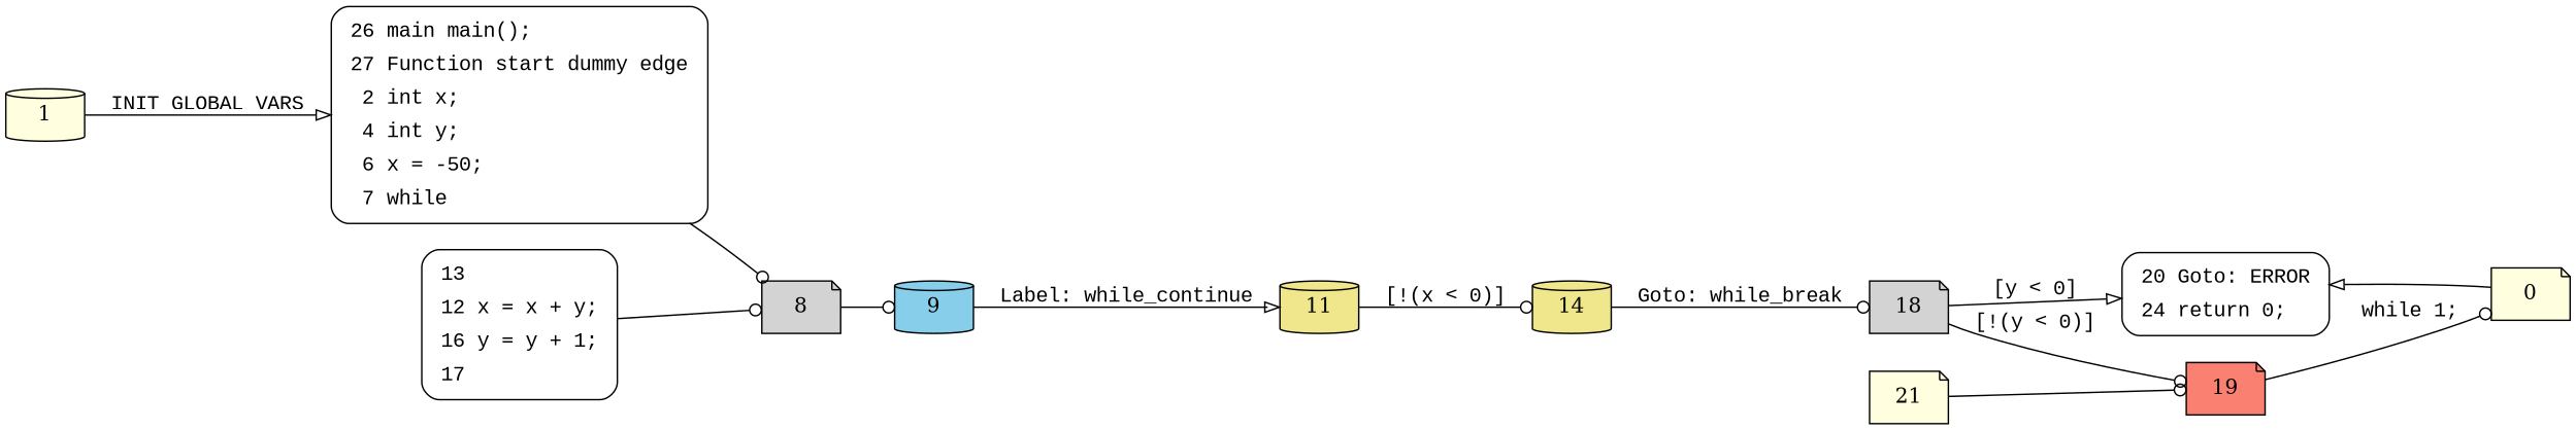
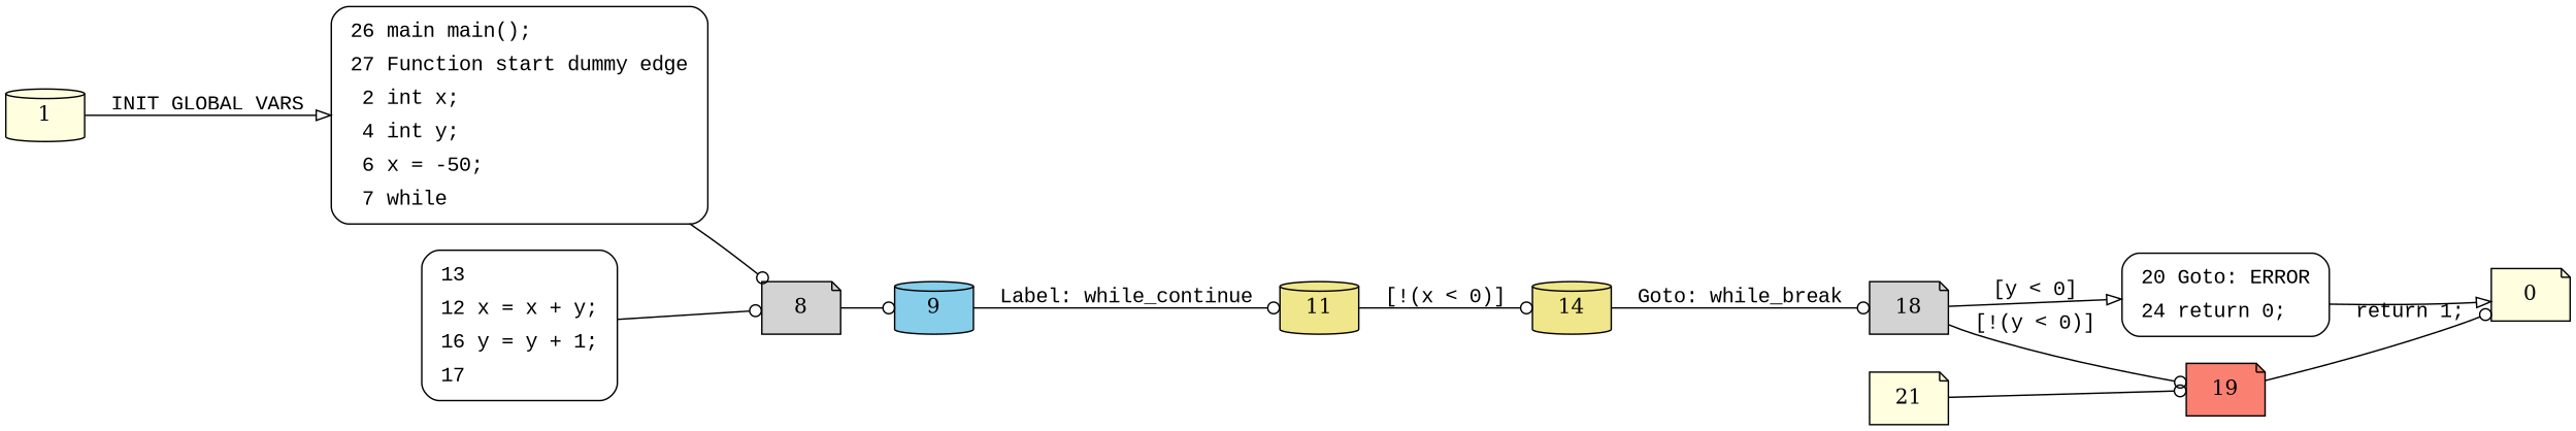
  digraph {
    rankdir=LR
    node [fillcolor=lightyellow shape=note style=filled]
    edge [arrowhead=odot fontname="Courier New"]
    1 [shape=cylinder]
    n2 [fillcolor=white fontname="Courier New" label=<<table border="0" cellborder="0" cellpadding="3" bgcolor="white"><tr><td align="right">26</td><td align="left">main main();</td></tr><tr><td align="right">27</td><td align="left">Function start dummy edge</td></tr><tr><td align="right">2</td><td align="left">int x;</td></tr><tr><td align="right">4</td><td align="left">int y;</td></tr><tr><td align="right">6</td><td align="left">x = -50;</td></tr><tr><td align="right">7</td><td align="left">while</td></tr></table>> penwidth=1 shape=Mrecord style="filled,bold"]
    8 [fillcolor=lightgrey]
    9 [fillcolor=skyblue shape=cylinder]
    11 [fillcolor=khaki shape=cylinder]
    14 [fillcolor=khaki shape=cylinder]
    18 [fillcolor=lightgrey]
    n8 [fillcolor=white fontname="Courier New" label=<<table border="0" cellborder="0" cellpadding="3" bgcolor="white"><tr><td align="right">13</td><td align="left"></td></tr><tr><td align="right">12</td><td align="left">x = x + y;</td></tr><tr><td align="right">16</td><td align="left">y = y + 1;</td></tr><tr><td align="right">17</td><td align="left"></td></tr></table>> penwidth=1 shape=Mrecord style="filled,bold"]
    n9 [fillcolor=white fontname="Courier New" label=<<table border="0" cellborder="0" cellpadding="3" bgcolor="white"><tr><td align="right">20</td><td align="left">Goto: ERROR</td></tr><tr><td align="right">24</td><td align="left">return 0;</td></tr></table>> penwidth=1 shape=Mrecord style="filled,bold"]
    19 [fillcolor=salmon]
    21
    0
    1 -> n2 [arrowhead=onormal label="INIT GLOBAL VARS"]
    n2 -> 8 [fontname=""]
    8 -> 9
-   9 -> 11 [arrowhead=onormal label="Label: while_continue"]
+   9 -> 11 [label="Label: while_continue"]
    11 -> 14 [label="[!(x < 0)]"]
    14 -> 18 [label="Goto: while_break"]
    18 -> n9 [arrowhead=onormal label="[y < 0]"]
    18 -> 19 [label="[!(y < 0)]"]
    n8 -> 8 [fontname=""]
-   0 -> n9 [arrowhead=onormal fontname=""]
-   19 -> 0 [label="while 1;"]
+   n9 -> 0 [arrowhead=onormal fontname=""]
+   19 -> 0 [label="return 1;"]
    21 -> 19
  }
